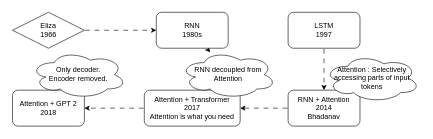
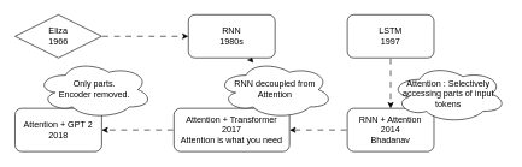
  <mxCell id="0" />
  <mxCell id="1" parent="0" />
  <mxCell id="2" value="" style="edgeStyle=none;html=1;flowAnimation=1;" edge="1" parent="1" source="3" target="5"><mxGeometry relative="1" as="geometry" /></mxCell>
  <mxCell id="3" value="Eliza&lt;div&gt;1966&lt;/div&gt;" style="rhombus;whiteSpace=wrap;html=1;" vertex="1" parent="1"><mxGeometry y="20" width="120" height="60" as="geometry" x="20" /></mxCell>
  <mxCell id="4" value="" style="edgeStyle=none;html=1;flowAnimation=1;" edge="1" parent="1" source="5" target="13"><mxGeometry relative="1" as="geometry" /></mxCell>
  <mxCell id="5" value="RNN&lt;div&gt;1980s&lt;/div&gt;" style="whiteSpace=wrap;html=1;rounded=1;" vertex="1" parent="1"><mxGeometry x="260" y="20" width="120" height="60" as="geometry" /></mxCell>
  <mxCell id="6" value="" style="edgeStyle=none;html=1;flowAnimation=1;" edge="1" parent="1" source="7" target="9"><mxGeometry relative="1" as="geometry" /></mxCell>
  <mxCell id="7" value="LSTM&lt;div&gt;1997&lt;/div&gt;" style="whiteSpace=wrap;html=1;rounded=1;" vertex="1" parent="1"><mxGeometry x="480" y="20" width="120" height="60" as="geometry" /></mxCell>
  <mxCell id="8" value="" style="edgeStyle=none;html=1;flowAnimation=1;" edge="1" parent="1" source="9" target="11"><mxGeometry relative="1" as="geometry" /></mxCell>
  <mxCell id="9" value="RNN + Attention&lt;div&gt;2014&lt;/div&gt;&lt;div&gt;Bhadanav&lt;/div&gt;" style="whiteSpace=wrap;html=1;rounded=1;" vertex="1" parent="1"><mxGeometry x="480" y="150" width="120" height="60" as="geometry" /></mxCell>
  <mxCell id="10" value="" style="edgeStyle=none;html=1;flowAnimation=1;" edge="1" parent="1" source="11" target="12"><mxGeometry relative="1" as="geometry" /></mxCell>
  <mxCell id="11" value="Attention + Transformer&lt;div&gt;2017&lt;/div&gt;&lt;div&gt;Attention is what you need&lt;/div&gt;" style="whiteSpace=wrap;html=1;rounded=1;" vertex="1" parent="1"><mxGeometry x="240" y="150" width="160" height="60" as="geometry" /></mxCell>
  <mxCell id="12" value="Attention + GPT 2&lt;div&gt;2018&lt;/div&gt;" style="whiteSpace=wrap;html=1;rounded=1;" vertex="1" parent="1"><mxGeometry y="150" width="120" height="60" as="geometry" x="20" /></mxCell>
  <mxCell id="13" value="RNN decoupled from Attention" style="ellipse;shape=cloud;whiteSpace=wrap;html=1;" vertex="1" parent="1"><mxGeometry x="300" y="84" width="160" height="80" as="geometry" /></mxCell>
- <mxCell id="14" value="Only decoder.&lt;div&gt;Encoder removed.&lt;/div&gt;" style="ellipse;shape=cloud;whiteSpace=wrap;html=1;" vertex="1" parent="1"><mxGeometry x="50" y="84" width="160" height="80" as="geometry" /></mxCell>
+ <mxCell id="14" value="Only parts.&lt;div&gt;Encoder removed.&lt;/div&gt;" style="ellipse;shape=cloud;whiteSpace=wrap;html=1;" vertex="1" parent="1"><mxGeometry x="50" y="84" width="160" height="80" as="geometry" /></mxCell>
  <mxCell id="15" value="Attention : Selectively accessing parts of input tokens" style="ellipse;shape=cloud;whiteSpace=wrap;html=1;" vertex="1" parent="1"><mxGeometry x="540" y="90" width="160" height="80" as="geometry" /></mxCell>
